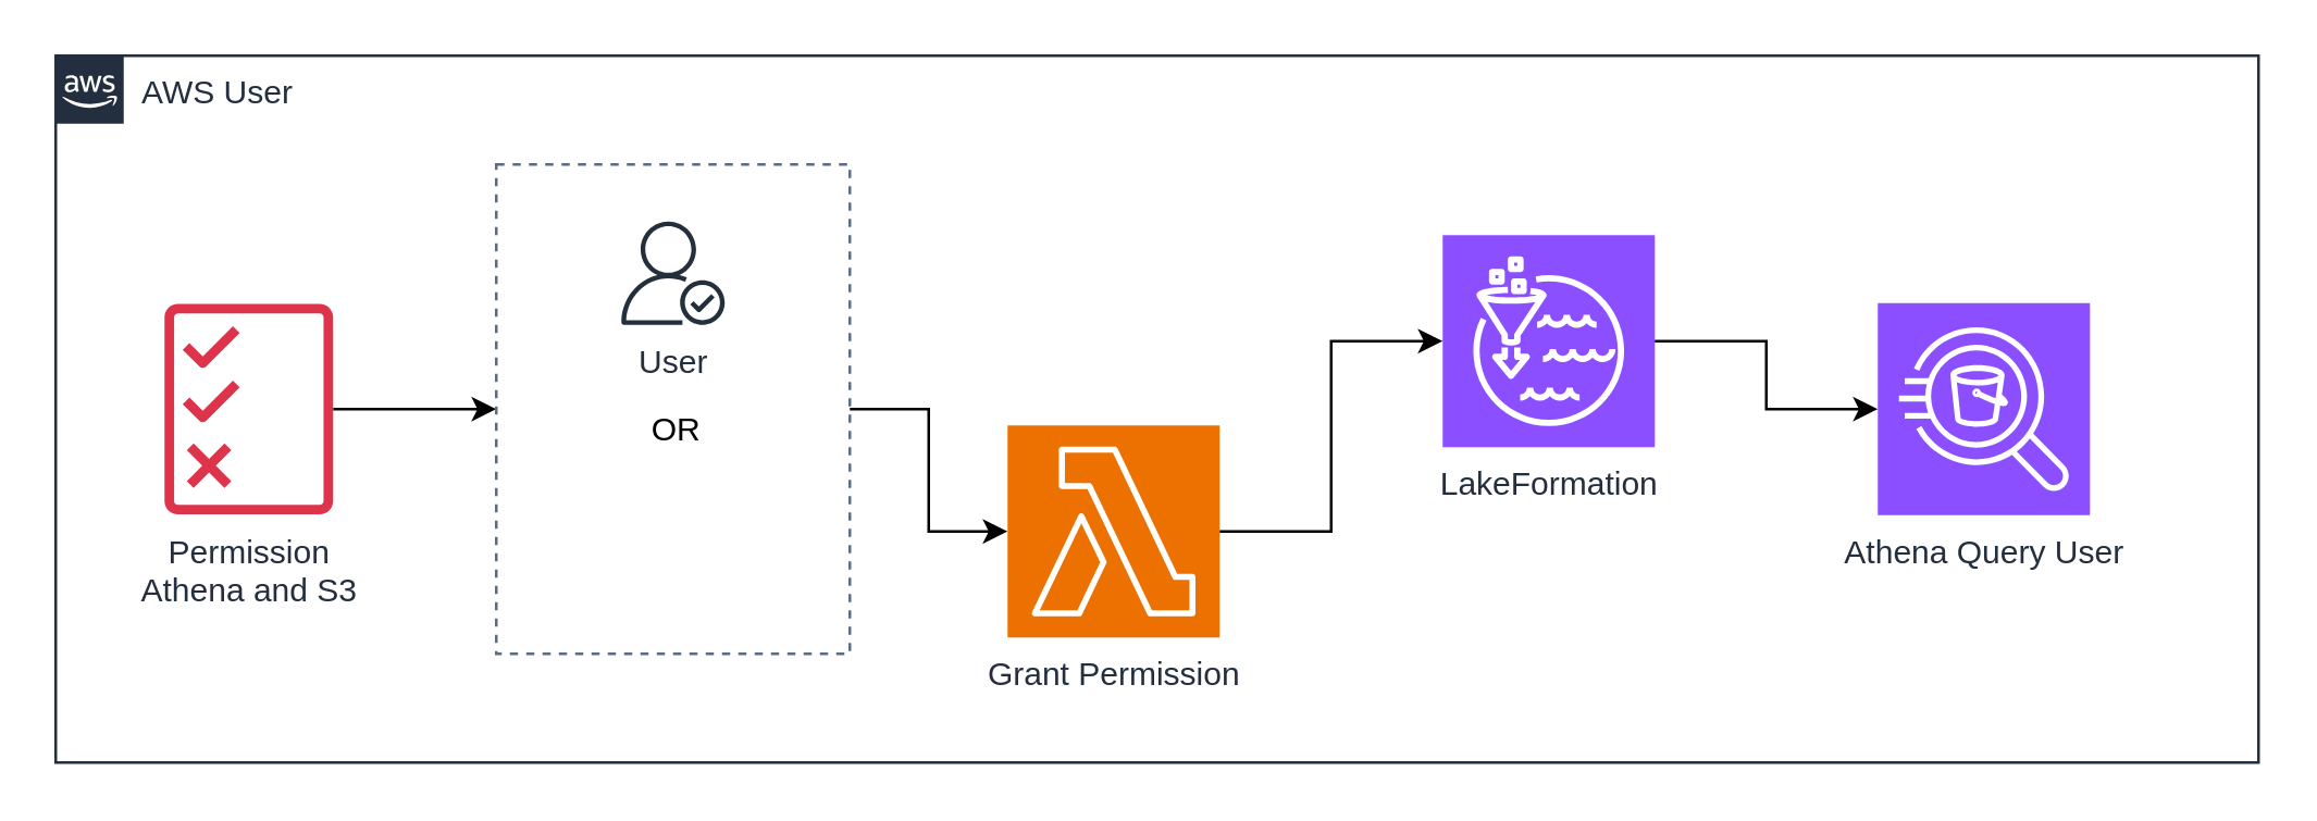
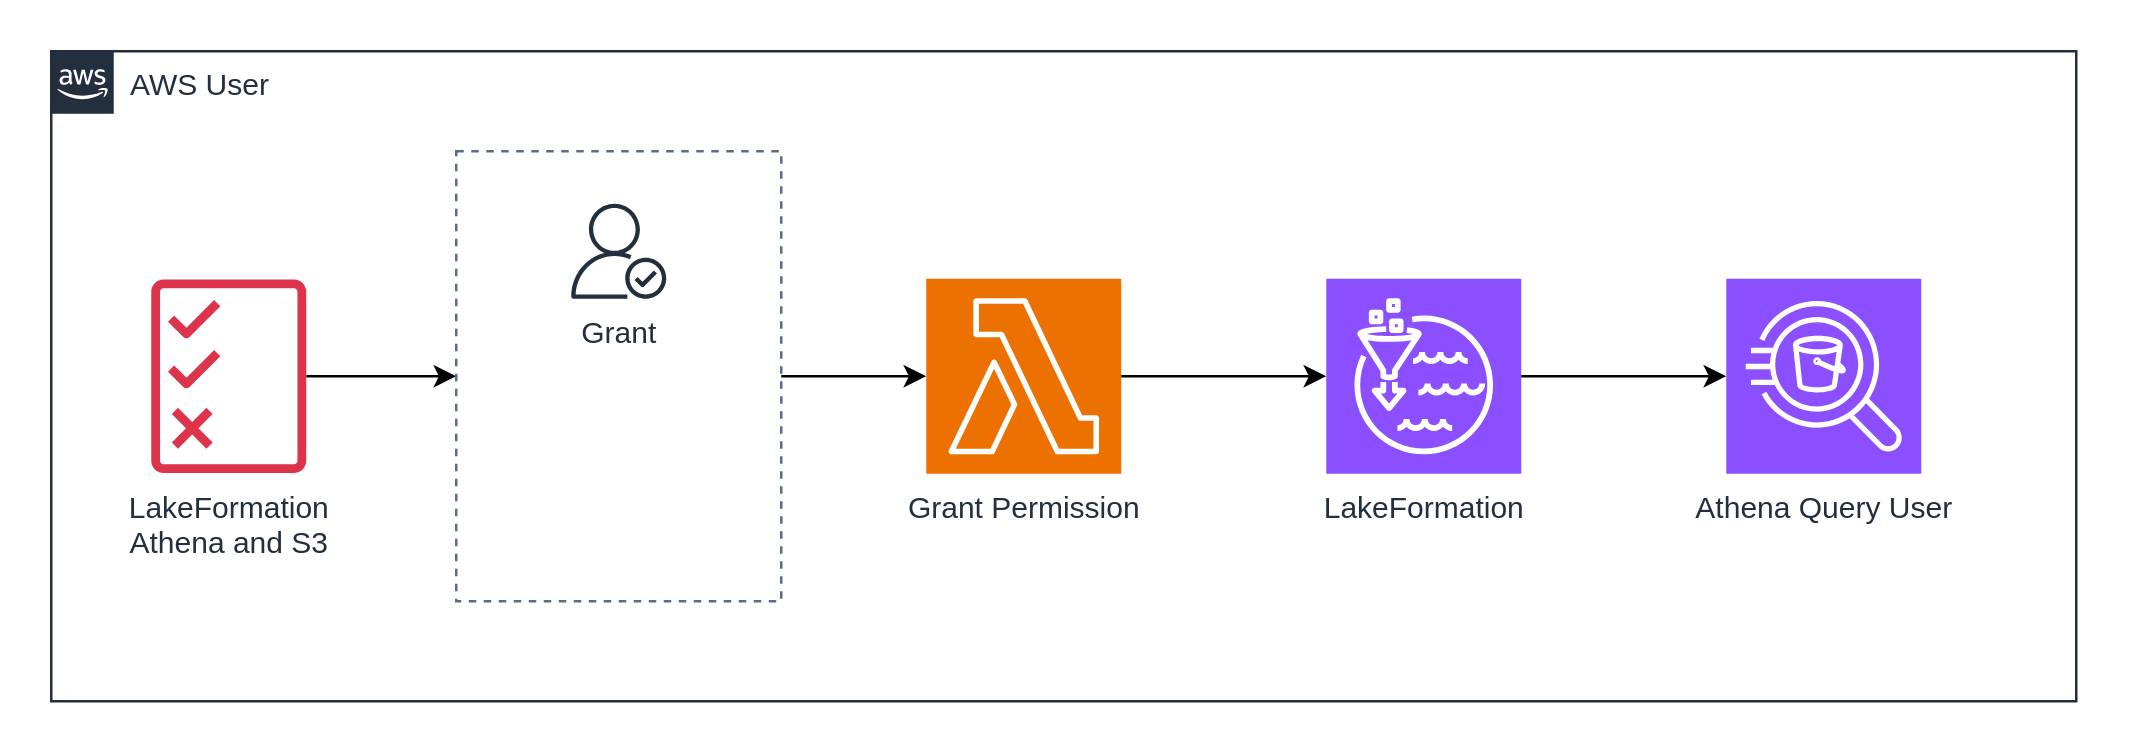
  <mxCell id="0" />
  <mxCell id="1" parent="0" />
  <mxCell id="2" value="AWS User" style="points=[[0,0],[0.25,0],[0.5,0],[0.75,0],[1,0],[1,0.25],[1,0.5],[1,0.75],[1,1],[0.75,1],[0.5,1],[0.25,1],[0,1],[0,0.75],[0,0.5],[0,0.25]];outlineConnect=0;gradientColor=none;html=1;whiteSpace=wrap;fontSize=12;fontStyle=0;container=1;pointerEvents=0;collapsible=0;recursiveResize=0;shape=mxgraph.aws4.group;grIcon=mxgraph.aws4.group_aws_cloud_alt;strokeColor=#232F3E;fillColor=none;verticalAlign=top;align=left;spacingLeft=30;fontColor=#232F3E;dashed=0;" vertex="1" parent="1"><mxGeometry x="20" y="20" width="810" height="260" as="geometry" /></mxCell>
- <mxCell id="3" value="Grant Permission" style="sketch=0;points=[[0,0,0],[0.25,0,0],[0.5,0,0],[0.75,0,0],[1,0,0],[0,1,0],[0.25,1,0],[0.5,1,0],[0.75,1,0],[1,1,0],[0,0.25,0],[0,0.5,0],[0,0.75,0],[1,0.25,0],[1,0.5,0],[1,0.75,0]];outlineConnect=0;fontColor=#232F3E;fillColor=#ED7100;strokeColor=#ffffff;dashed=0;verticalLabelPosition=bottom;verticalAlign=top;align=center;html=1;fontSize=12;fontStyle=0;aspect=fixed;shape=mxgraph.aws4.resourceIcon;resIcon=mxgraph.aws4.lambda;" vertex="1" parent="2"><mxGeometry x="350" y="136" width="78" height="78" as="geometry" /></mxCell>
- <mxCell id="4" value="LakeFormation" style="sketch=0;points=[[0,0,0],[0.25,0,0],[0.5,0,0],[0.75,0,0],[1,0,0],[0,1,0],[0.25,1,0],[0.5,1,0],[0.75,1,0],[1,1,0],[0,0.25,0],[0,0.5,0],[0,0.75,0],[1,0.25,0],[1,0.5,0],[1,0.75,0]];outlineConnect=0;fontColor=#232F3E;fillColor=#8C4FFF;strokeColor=#ffffff;dashed=0;verticalLabelPosition=bottom;verticalAlign=top;align=center;html=1;fontSize=12;fontStyle=0;aspect=fixed;shape=mxgraph.aws4.resourceIcon;resIcon=mxgraph.aws4.lake_formation;" vertex="1" parent="2"><mxGeometry x="510" y="66" width="78" height="78" as="geometry" /></mxCell>
+ <mxCell id="3" value="Grant Permission" style="sketch=0;points=[[0,0,0],[0.25,0,0],[0.5,0,0],[0.75,0,0],[1,0,0],[0,1,0],[0.25,1,0],[0.5,1,0],[0.75,1,0],[1,1,0],[0,0.25,0],[0,0.5,0],[0,0.75,0],[1,0.25,0],[1,0.5,0],[1,0.75,0]];outlineConnect=0;fontColor=#232F3E;fillColor=#ED7100;strokeColor=#ffffff;dashed=0;verticalLabelPosition=bottom;verticalAlign=top;align=center;html=1;fontSize=12;fontStyle=0;aspect=fixed;shape=mxgraph.aws4.resourceIcon;resIcon=mxgraph.aws4.lambda;" vertex="1" parent="2"><mxGeometry x="350" y="91" width="78" height="78" as="geometry" /></mxCell>
+ <mxCell id="4" value="LakeFormation" style="sketch=0;points=[[0,0,0],[0.25,0,0],[0.5,0,0],[0.75,0,0],[1,0,0],[0,1,0],[0.25,1,0],[0.5,1,0],[0.75,1,0],[1,1,0],[0,0.25,0],[0,0.5,0],[0,0.75,0],[1,0.25,0],[1,0.5,0],[1,0.75,0]];outlineConnect=0;fontColor=#232F3E;fillColor=#8C4FFF;strokeColor=#ffffff;dashed=0;verticalLabelPosition=bottom;verticalAlign=top;align=center;html=1;fontSize=12;fontStyle=0;aspect=fixed;shape=mxgraph.aws4.resourceIcon;resIcon=mxgraph.aws4.lake_formation;" vertex="1" parent="2"><mxGeometry x="510" y="91" width="78" height="78" as="geometry" /></mxCell>
  <mxCell id="5" style="edgeStyle=orthogonalEdgeStyle;rounded=0;orthogonalLoop=1;jettySize=auto;html=1;exitX=1;exitY=0.5;exitDx=0;exitDy=0;exitPerimeter=0;entryX=0;entryY=0.5;entryDx=0;entryDy=0;entryPerimeter=0;" edge="1" parent="2" source="3" target="4"><mxGeometry relative="1" as="geometry" /></mxCell>
  <mxCell id="6" value="Athena Query User" style="sketch=0;points=[[0,0,0],[0.25,0,0],[0.5,0,0],[0.75,0,0],[1,0,0],[0,1,0],[0.25,1,0],[0.5,1,0],[0.75,1,0],[1,1,0],[0,0.25,0],[0,0.5,0],[0,0.75,0],[1,0.25,0],[1,0.5,0],[1,0.75,0]];outlineConnect=0;fontColor=#232F3E;fillColor=#8C4FFF;strokeColor=#ffffff;dashed=0;verticalLabelPosition=bottom;verticalAlign=top;align=center;html=1;fontSize=12;fontStyle=0;aspect=fixed;shape=mxgraph.aws4.resourceIcon;resIcon=mxgraph.aws4.athena;" vertex="1" parent="2"><mxGeometry x="670" y="91" width="78" height="78" as="geometry" /></mxCell>
  <mxCell id="7" style="edgeStyle=orthogonalEdgeStyle;rounded=0;orthogonalLoop=1;jettySize=auto;html=1;exitX=1;exitY=0.5;exitDx=0;exitDy=0;exitPerimeter=0;entryX=0;entryY=0.5;entryDx=0;entryDy=0;entryPerimeter=0;" edge="1" parent="2" source="4" target="6"><mxGeometry relative="1" as="geometry" /></mxCell>
- <mxCell id="8" value="User" style="sketch=0;outlineConnect=0;fontColor=#232F3E;gradientColor=none;fillColor=#232F3D;strokeColor=none;dashed=0;verticalLabelPosition=bottom;verticalAlign=top;align=center;html=1;fontSize=12;fontStyle=0;aspect=fixed;pointerEvents=1;shape=mxgraph.aws4.authenticated_user;" vertex="1" parent="2"><mxGeometry x="208" y="61" width="38" height="38" as="geometry" /></mxCell>
+ <mxCell id="8" value="Grant" style="sketch=0;outlineConnect=0;fontColor=#232F3E;gradientColor=none;fillColor=#232F3D;strokeColor=none;dashed=0;verticalLabelPosition=bottom;verticalAlign=top;align=center;html=1;fontSize=12;fontStyle=0;aspect=fixed;pointerEvents=1;shape=mxgraph.aws4.authenticated_user;" vertex="1" parent="2"><mxGeometry x="208" y="61" width="38" height="38" as="geometry" /></mxCell>
  <mxCell id="9" style="edgeStyle=orthogonalEdgeStyle;rounded=0;orthogonalLoop=1;jettySize=auto;html=1;entryX=0;entryY=0.5;entryDx=0;entryDy=0;" edge="1" parent="2" source="10" target="12"><mxGeometry relative="1" as="geometry" /></mxCell>
- <mxCell id="10" value="Permission &lt;br&gt;Athena and S3" style="sketch=0;outlineConnect=0;fontColor=#232F3E;gradientColor=none;fillColor=#DD344C;strokeColor=none;dashed=0;verticalLabelPosition=bottom;verticalAlign=top;align=center;html=1;fontSize=12;fontStyle=0;aspect=fixed;pointerEvents=1;shape=mxgraph.aws4.permissions;" vertex="1" parent="2"><mxGeometry x="40" y="91" width="62" height="78" as="geometry" /></mxCell>
- <mxCell id="11" value="OR" style="text;html=1;align=center;verticalAlign=middle;resizable=0;points=[];autosize=1;strokeColor=none;fillColor=none;" vertex="1" parent="2"><mxGeometry x="208" y="123" width="40" height="30" as="geometry" /></mxCell>
+ <mxCell id="10" value="LakeFormation &lt;br&gt;Athena and S3" style="sketch=0;outlineConnect=0;fontColor=#232F3E;gradientColor=none;fillColor=#DD344C;strokeColor=none;dashed=0;verticalLabelPosition=bottom;verticalAlign=top;align=center;html=1;fontSize=12;fontStyle=0;aspect=fixed;pointerEvents=1;shape=mxgraph.aws4.permissions;" vertex="1" parent="2"><mxGeometry x="40" y="91" width="62" height="78" as="geometry" /></mxCell>
  <mxCell id="12" value="" style="fillColor=none;strokeColor=#5A6C86;dashed=1;verticalAlign=top;fontStyle=0;fontColor=#5A6C86;whiteSpace=wrap;html=1;" vertex="1" parent="2"><mxGeometry x="162" y="40" width="130" height="180" as="geometry" /></mxCell>
  <mxCell id="13" style="edgeStyle=orthogonalEdgeStyle;rounded=0;orthogonalLoop=1;jettySize=auto;html=1;exitX=1;exitY=0.5;exitDx=0;exitDy=0;entryX=0;entryY=0.5;entryDx=0;entryDy=0;entryPerimeter=0;" edge="1" parent="2" source="12" target="3"><mxGeometry relative="1" as="geometry" /></mxCell>
